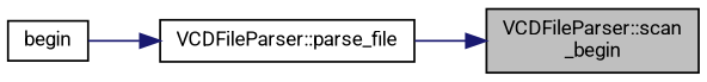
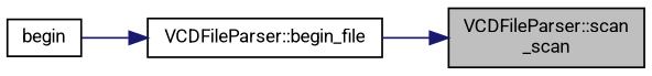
  digraph {
    fontname=Roboto
    rankdir=RL
    node [color=black fillcolor=white fontname=Roboto fontsize=10 shape=record style=filled]
    edge [color=midnightblue dir=back fontname=Roboto fontsize=10 labelfontname=Helvetica labelfontsize=10 style=solid]
-   n1 [fillcolor=grey75 fontcolor=black height=0.2 label="VCDFileParser::scan\l_begin" width=0.4]
-   n2 [height=0.2 label="VCDFileParser::parse_file" width=0.4]
+   n1 [fillcolor=grey75 fontcolor=black height=0.2 label="VCDFileParser::scan\l_scan" width=0.4]
+   n2 [height=0.2 label="VCDFileParser::begin_file" width=0.4]
    n3 [height=0.2 label=begin width=0.4]
    n1 -> n2
    n2 -> n3
  }
